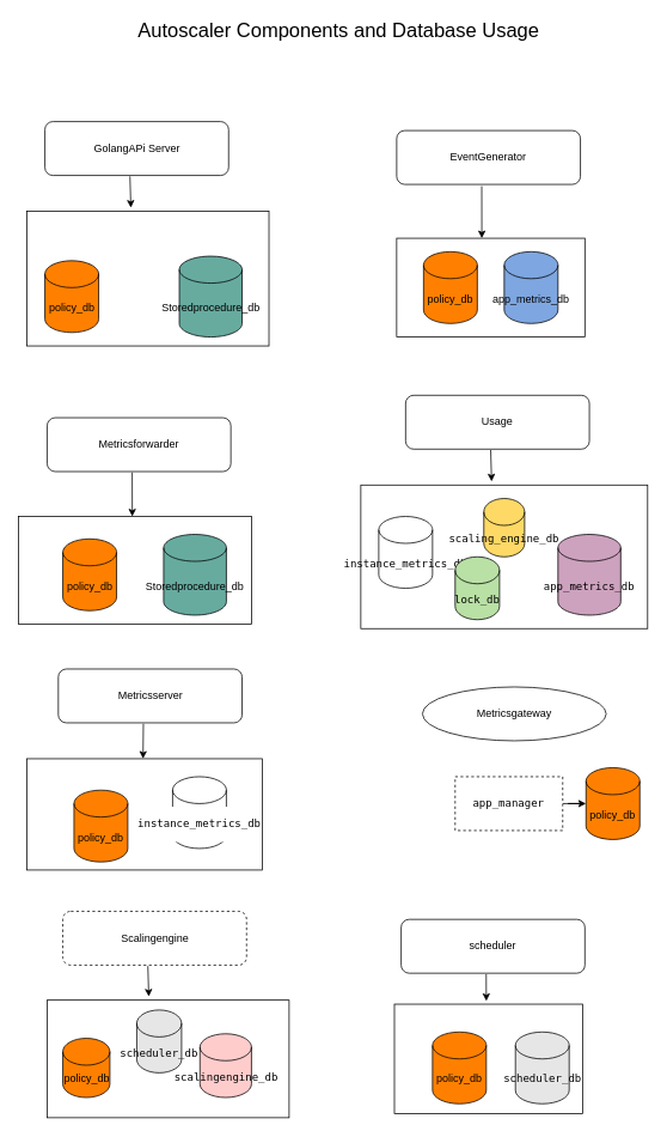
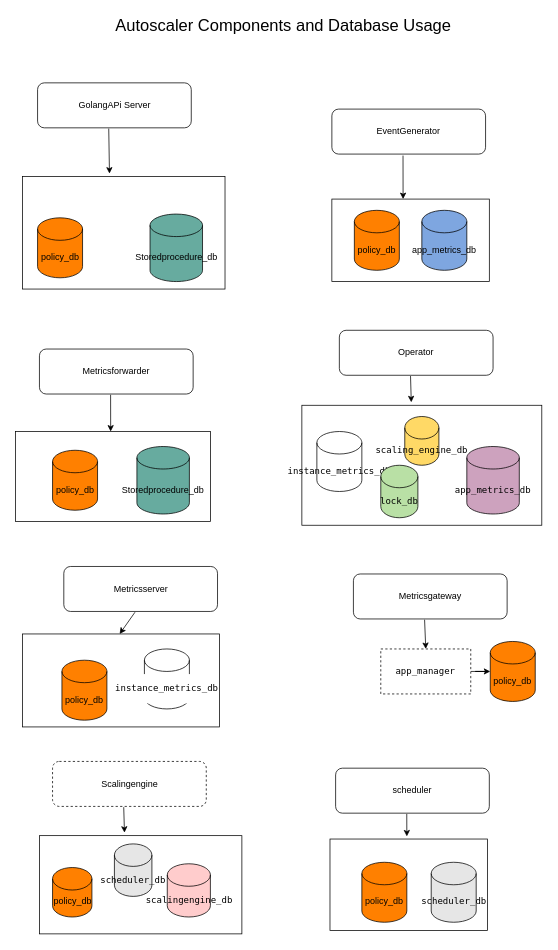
  <mxCell id="0" />
  <mxCell id="1" parent="0" />
  <mxCell id="2" value="" style="rounded=0;whiteSpace=wrap;html=1;fontColor=#000000;" vertex="1" parent="1"><mxGeometry x="29.5" y="235" width="270" height="150" as="geometry" /></mxCell>
  <mxCell id="3" value="" style="rounded=0;whiteSpace=wrap;html=1;fontColor=#000000;" vertex="1" parent="1"><mxGeometry x="442" y="265" width="210" height="110" as="geometry" /></mxCell>
- <mxCell id="4" value="GolangAPi Server" style="rounded=1;whiteSpace=wrap;html=1;" vertex="1" parent="1"><mxGeometry x="49.5" y="135" width="205" height="60" as="geometry" /></mxCell>
+ <mxCell id="4" value="GolangAPi Server" style="rounded=1;whiteSpace=wrap;html=1;" vertex="1" parent="1"><mxGeometry x="49.5" y="110" width="205" height="60" as="geometry" /></mxCell>
  <mxCell id="5" value="policy_db" style="shape=cylinder3;whiteSpace=wrap;html=1;boundedLbl=1;backgroundOutline=1;size=15;fillColor=#FF8000;" vertex="1" parent="1"><mxGeometry x="49.5" y="290" width="60" height="80" as="geometry" /></mxCell>
  <mxCell id="6" value="Storedprocedure_db" style="shape=cylinder3;whiteSpace=wrap;html=1;boundedLbl=1;backgroundOutline=1;size=15;fillColor=#67AB9F;" vertex="1" parent="1"><mxGeometry x="199.5" y="285" width="70" height="90" as="geometry" /></mxCell>
  <mxCell id="7" value="EventGenerator" style="rounded=1;whiteSpace=wrap;html=1;" vertex="1" parent="1"><mxGeometry x="442" y="145" width="205" height="60" as="geometry" /></mxCell>
  <mxCell id="8" value="policy_db" style="shape=cylinder3;whiteSpace=wrap;html=1;boundedLbl=1;backgroundOutline=1;size=15;fillColor=#FF8000;" vertex="1" parent="1"><mxGeometry x="472" y="280" width="60" height="80" as="geometry" /></mxCell>
  <mxCell id="9" value="app_metrics_db" style="shape=cylinder3;whiteSpace=wrap;html=1;boundedLbl=1;backgroundOutline=1;size=15;fontColor=#000000;fillColor=#7EA6E0;" vertex="1" parent="1"><mxGeometry x="562" y="280" width="60" height="80" as="geometry" /></mxCell>
  <mxCell id="10" value="" style="endArrow=classic;html=1;rounded=0;fontColor=#000000;exitX=0.463;exitY=1.033;exitDx=0;exitDy=0;exitPerimeter=0;" edge="1" parent="1" source="7"><mxGeometry width="50" height="50" relative="1" as="geometry"><mxPoint x="502" y="235" as="sourcePoint" /><mxPoint x="537" y="265" as="targetPoint" /></mxGeometry></mxCell>
  <mxCell id="11" value="" style="endArrow=classic;html=1;rounded=0;fontColor=#000000;exitX=0.463;exitY=1.017;exitDx=0;exitDy=0;exitPerimeter=0;entryX=0.456;entryY=-0.025;entryDx=0;entryDy=0;entryPerimeter=0;" edge="1" parent="1" source="4"><mxGeometry width="50" height="50" relative="1" as="geometry"><mxPoint x="309.5" y="295" as="sourcePoint" /><mxPoint x="145.42" y="231" as="targetPoint" /></mxGeometry></mxCell>
  <mxCell id="12" value="" style="rounded=0;whiteSpace=wrap;html=1;fontColor=#000000;" vertex="1" parent="1"><mxGeometry x="20" y="575" width="260" height="120" as="geometry" /></mxCell>
  <mxCell id="13" value="Metricsforwarder" style="rounded=1;whiteSpace=wrap;html=1;" vertex="1" parent="1"><mxGeometry x="52" y="465" width="205" height="60" as="geometry" /></mxCell>
  <mxCell id="14" value="policy_db" style="shape=cylinder3;whiteSpace=wrap;html=1;boundedLbl=1;backgroundOutline=1;size=15;fillColor=#FF8000;" vertex="1" parent="1"><mxGeometry x="69.5" y="600" width="60" height="80" as="geometry" /></mxCell>
  <mxCell id="15" value="Storedprocedure_db" style="shape=cylinder3;whiteSpace=wrap;html=1;boundedLbl=1;backgroundOutline=1;size=15;fillColor=#67AB9F;" vertex="1" parent="1"><mxGeometry x="182" y="595" width="70" height="90" as="geometry" /></mxCell>
  <mxCell id="16" value="" style="endArrow=classic;html=1;rounded=0;fontColor=#000000;exitX=0.463;exitY=1.017;exitDx=0;exitDy=0;exitPerimeter=0;" edge="1" parent="1" source="13"><mxGeometry width="50" height="50" relative="1" as="geometry"><mxPoint x="342" y="625" as="sourcePoint" /><mxPoint x="147" y="575" as="targetPoint" /></mxGeometry></mxCell>
  <mxCell id="17" value="" style="rounded=0;whiteSpace=wrap;html=1;fontColor=#000000;" vertex="1" parent="1"><mxGeometry x="402" y="540" width="320" height="160" as="geometry" /></mxCell>
- <mxCell id="18" value="Usage" style="rounded=1;whiteSpace=wrap;html=1;" vertex="1" parent="1"><mxGeometry x="452" y="440" width="205" height="60" as="geometry" /></mxCell>
+ <mxCell id="18" value="Operator" style="rounded=1;whiteSpace=wrap;html=1;" vertex="1" parent="1"><mxGeometry x="452" y="440" width="205" height="60" as="geometry" /></mxCell>
  <mxCell id="19" value="&lt;pre style=&quot;font-family: &amp;quot;JetBrains Mono&amp;quot;, monospace;&quot;&gt;&lt;span style=&quot;&quot;&gt;instance_metrics_db&lt;/span&gt;&lt;/pre&gt;" style="shape=cylinder3;whiteSpace=wrap;html=1;boundedLbl=1;backgroundOutline=1;size=15;fillColor=#FFFFFF;labelBackgroundColor=none;fontColor=#000000;" vertex="1" parent="1"><mxGeometry x="422" y="575" width="60" height="80" as="geometry" /></mxCell>
  <mxCell id="20" value="&lt;pre style=&quot;font-family: &amp;quot;JetBrains Mono&amp;quot;, monospace;&quot;&gt;&lt;span style=&quot;&quot;&gt;scaling_engine_db&lt;/span&gt;&lt;/pre&gt;" style="shape=cylinder3;whiteSpace=wrap;html=1;boundedLbl=1;backgroundOutline=1;size=15;fillColor=#FFD966;labelBackgroundColor=none;fontColor=#000000;" vertex="1" parent="1"><mxGeometry x="539.25" y="555" width="45.5" height="65" as="geometry" /></mxCell>
  <mxCell id="21" value="&lt;pre style=&quot;font-family: &amp;quot;JetBrains Mono&amp;quot;, monospace;&quot;&gt;&lt;span style=&quot;&quot;&gt;app_metrics_db&lt;/span&gt;&lt;/pre&gt;" style="shape=cylinder3;whiteSpace=wrap;html=1;boundedLbl=1;backgroundOutline=1;size=15;fillColor=#CDA2BE;labelBackgroundColor=none;fontColor=#000000;" vertex="1" parent="1"><mxGeometry x="622" y="595" width="70" height="90" as="geometry" /></mxCell>
  <mxCell id="22" value="" style="endArrow=classic;html=1;rounded=0;fontColor=#000000;exitX=0.463;exitY=1.017;exitDx=0;exitDy=0;exitPerimeter=0;entryX=0.456;entryY=-0.025;entryDx=0;entryDy=0;entryPerimeter=0;" edge="1" parent="1" source="18" target="17"><mxGeometry width="50" height="50" relative="1" as="geometry"><mxPoint x="712" y="600" as="sourcePoint" /><mxPoint x="762" y="550" as="targetPoint" /></mxGeometry></mxCell>
  <mxCell id="23" value="" style="rounded=0;whiteSpace=wrap;html=1;fontColor=#000000;" vertex="1" parent="1"><mxGeometry x="29.5" y="845" width="262.5" height="124" as="geometry" /></mxCell>
- <mxCell id="24" value="Metricsserver" style="rounded=1;whiteSpace=wrap;html=1;" vertex="1" parent="1"><mxGeometry x="64.5" y="745" width="205" height="60" as="geometry" /></mxCell>
+ <mxCell id="24" value="Metricsserver" style="rounded=1;whiteSpace=wrap;html=1;" vertex="1" parent="1"><mxGeometry x="84.5" y="755" width="205" height="60" as="geometry" /></mxCell>
  <mxCell id="25" value="policy_db" style="shape=cylinder3;whiteSpace=wrap;html=1;boundedLbl=1;backgroundOutline=1;size=15;fillColor=#FF8000;" vertex="1" parent="1"><mxGeometry x="82" y="880" width="60" height="80" as="geometry" /></mxCell>
  <mxCell id="26" value="" style="endArrow=classic;html=1;rounded=0;fontColor=#000000;exitX=0.463;exitY=1.017;exitDx=0;exitDy=0;exitPerimeter=0;" edge="1" parent="1" source="24"><mxGeometry width="50" height="50" relative="1" as="geometry"><mxPoint x="347" y="895" as="sourcePoint" /><mxPoint x="159" y="845" as="targetPoint" /></mxGeometry></mxCell>
  <mxCell id="27" value="&lt;pre style=&quot;font-family: &amp;quot;JetBrains Mono&amp;quot;, monospace;&quot;&gt;&lt;span style=&quot;&quot;&gt;instance_metrics_db&lt;/span&gt;&lt;/pre&gt;" style="shape=cylinder3;whiteSpace=wrap;html=1;boundedLbl=1;backgroundOutline=1;size=15;fillColor=#FFFFFF;labelBackgroundColor=default;fontColor=#000000;" vertex="1" parent="1"><mxGeometry x="192" y="865" width="60" height="80" as="geometry" /></mxCell>
- <mxCell id="28" value="Metricsgateway" style="ellipse;whiteSpace=wrap;html=1;" vertex="1" parent="1"><mxGeometry x="470.75" y="765" width="205" height="60" as="geometry" /></mxCell>
+ <mxCell id="28" value="Metricsgateway" style="rounded=1;whiteSpace=wrap;html=1;" vertex="1" parent="1"><mxGeometry x="470.75" y="765" width="205" height="60" as="geometry" /></mxCell>
  <mxCell id="29" value="policy_db" style="shape=cylinder3;whiteSpace=wrap;html=1;boundedLbl=1;backgroundOutline=1;size=15;fillColor=#FF8000;" vertex="1" parent="1"><mxGeometry x="653.25" y="855" width="60" height="80" as="geometry" /></mxCell>
+ <mxCell id="30" value="" style="endArrow=classic;html=1;rounded=0;fontColor=#000000;exitX=0.463;exitY=1.017;exitDx=0;exitDy=0;exitPerimeter=0;entryX=0.5;entryY=0;entryDx=0;entryDy=0;" edge="1" parent="1" source="28" target="32"><mxGeometry width="50" height="50" relative="1" as="geometry"><mxPoint x="753.25" y="915" as="sourcePoint" /><mxPoint x="565.25" y="865" as="targetPoint" /></mxGeometry></mxCell>
  <mxCell id="31" value="" style="edgeStyle=orthogonalEdgeStyle;rounded=0;orthogonalLoop=1;jettySize=auto;html=1;fontColor=#000000;" edge="1" parent="1" source="32" target="29"><mxGeometry relative="1" as="geometry" /></mxCell>
  <mxCell id="32" value="&lt;pre style=&quot;font-family: &amp;quot;JetBrains Mono&amp;quot;, monospace;&quot;&gt;app_manager&lt;/pre&gt;" style="rounded=0;whiteSpace=wrap;html=1;labelBackgroundColor=none;fontColor=#000000;strokeColor=#000000;fillColor=#FFFFFF;labelBorderColor=none;dashed=1;" vertex="1" parent="1"><mxGeometry x="507.25" y="865" width="120" height="60" as="geometry" /></mxCell>
  <mxCell id="33" value="" style="rounded=0;whiteSpace=wrap;html=1;fontColor=#000000;" vertex="1" parent="1"><mxGeometry x="52" y="1114" width="270" height="131" as="geometry" /></mxCell>
  <mxCell id="34" value="Scalingengine" style="rounded=1;whiteSpace=wrap;html=1;dashed=1;" vertex="1" parent="1"><mxGeometry x="69.5" y="1015" width="205" height="60" as="geometry" /></mxCell>
  <mxCell id="35" value="policy_db" style="shape=cylinder3;whiteSpace=wrap;html=1;boundedLbl=1;backgroundOutline=1;size=15;fillColor=#FF8000;" vertex="1" parent="1"><mxGeometry x="69.5" y="1156.5" width="52.5" height="66" as="geometry" /></mxCell>
  <mxCell id="36" value="&lt;pre style=&quot;font-family: &amp;quot;JetBrains Mono&amp;quot;, monospace;&quot;&gt;scheduler_db&lt;/pre&gt;" style="shape=cylinder3;whiteSpace=wrap;html=1;boundedLbl=1;backgroundOutline=1;size=15;fillColor=#E6E6E6;" vertex="1" parent="1"><mxGeometry x="152" y="1125" width="50" height="70" as="geometry" /></mxCell>
  <mxCell id="37" value="&lt;pre style=&quot;font-family: &amp;quot;JetBrains Mono&amp;quot;, monospace;&quot;&gt;&lt;span style=&quot;&quot;&gt;scalingengine_db&lt;/span&gt;&lt;/pre&gt;" style="shape=cylinder3;whiteSpace=wrap;html=1;boundedLbl=1;backgroundOutline=1;size=15;fillColor=#FFCCCC;fontColor=default;labelBackgroundColor=none;" vertex="1" parent="1"><mxGeometry x="222.5" y="1151.5" width="57.5" height="71" as="geometry" /></mxCell>
  <mxCell id="38" value="" style="endArrow=classic;html=1;rounded=0;fontColor=#000000;exitX=0.463;exitY=1.017;exitDx=0;exitDy=0;exitPerimeter=0;entryX=0.456;entryY=-0.025;entryDx=0;entryDy=0;entryPerimeter=0;" edge="1" parent="1" source="34"><mxGeometry width="50" height="50" relative="1" as="geometry"><mxPoint x="329.5" y="1174" as="sourcePoint" /><mxPoint x="165.42" y="1110" as="targetPoint" /></mxGeometry></mxCell>
  <mxCell id="39" value="" style="rounded=0;whiteSpace=wrap;html=1;fontColor=#000000;" vertex="1" parent="1"><mxGeometry x="439.5" y="1118.5" width="210" height="122" as="geometry" /></mxCell>
  <mxCell id="40" value="scheduler" style="rounded=1;whiteSpace=wrap;html=1;" vertex="1" parent="1"><mxGeometry x="447" y="1024" width="205" height="60" as="geometry" /></mxCell>
  <mxCell id="41" value="policy_db" style="shape=cylinder3;whiteSpace=wrap;html=1;boundedLbl=1;backgroundOutline=1;size=15;fillColor=#FF8000;" vertex="1" parent="1"><mxGeometry x="482" y="1149.5" width="60" height="80" as="geometry" /></mxCell>
  <mxCell id="42" value="&lt;pre style=&quot;font-family: &amp;quot;JetBrains Mono&amp;quot;, monospace;&quot;&gt;scheduler_db&lt;/pre&gt;" style="shape=cylinder3;whiteSpace=wrap;html=1;boundedLbl=1;backgroundOutline=1;size=15;fillColor=#E6E6E6;" vertex="1" parent="1"><mxGeometry x="574.5" y="1149.5" width="60" height="80" as="geometry" /></mxCell>
  <mxCell id="43" value="" style="endArrow=classic;html=1;rounded=0;fontColor=#000000;exitX=0.463;exitY=1.017;exitDx=0;exitDy=0;exitPerimeter=0;" edge="1" parent="1" source="40"><mxGeometry width="50" height="50" relative="1" as="geometry"><mxPoint x="709.5" y="1183" as="sourcePoint" /><mxPoint x="542" y="1115" as="targetPoint" /></mxGeometry></mxCell>
  <mxCell id="44" value="Autoscaler Components and Database Usage" style="text;html=1;align=center;verticalAlign=middle;resizable=0;points=[];autosize=1;strokeColor=none;fillColor=none;fontColor=default;fontSize=22;" vertex="1" parent="1"><mxGeometry x="147.25" y="20" width="460" height="30" as="geometry" /></mxCell>
  <mxCell id="45" value="&lt;pre style=&quot;font-family: &amp;quot;JetBrains Mono&amp;quot;, monospace;&quot;&gt;lock_db&lt;/pre&gt;" style="shape=cylinder3;whiteSpace=wrap;html=1;boundedLbl=1;backgroundOutline=1;size=15;fillColor=#B9E0A5;labelBackgroundColor=none;fontColor=#000000;" vertex="1" parent="1"><mxGeometry x="507.25" y="620" width="49.5" height="70" as="geometry" /></mxCell>
